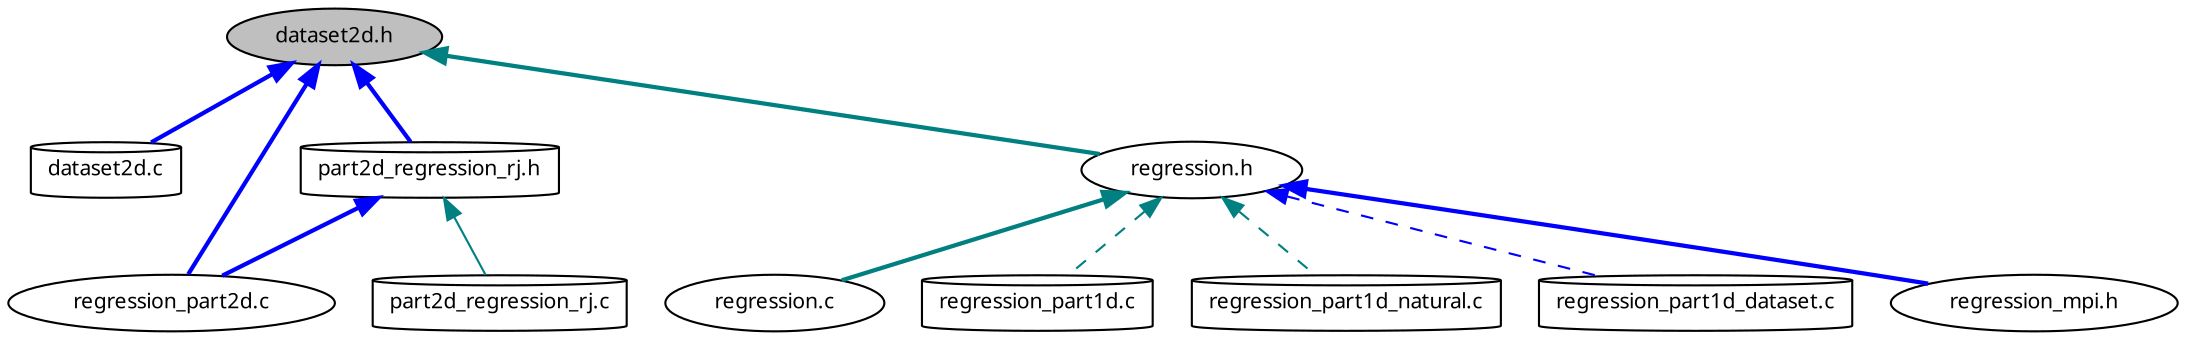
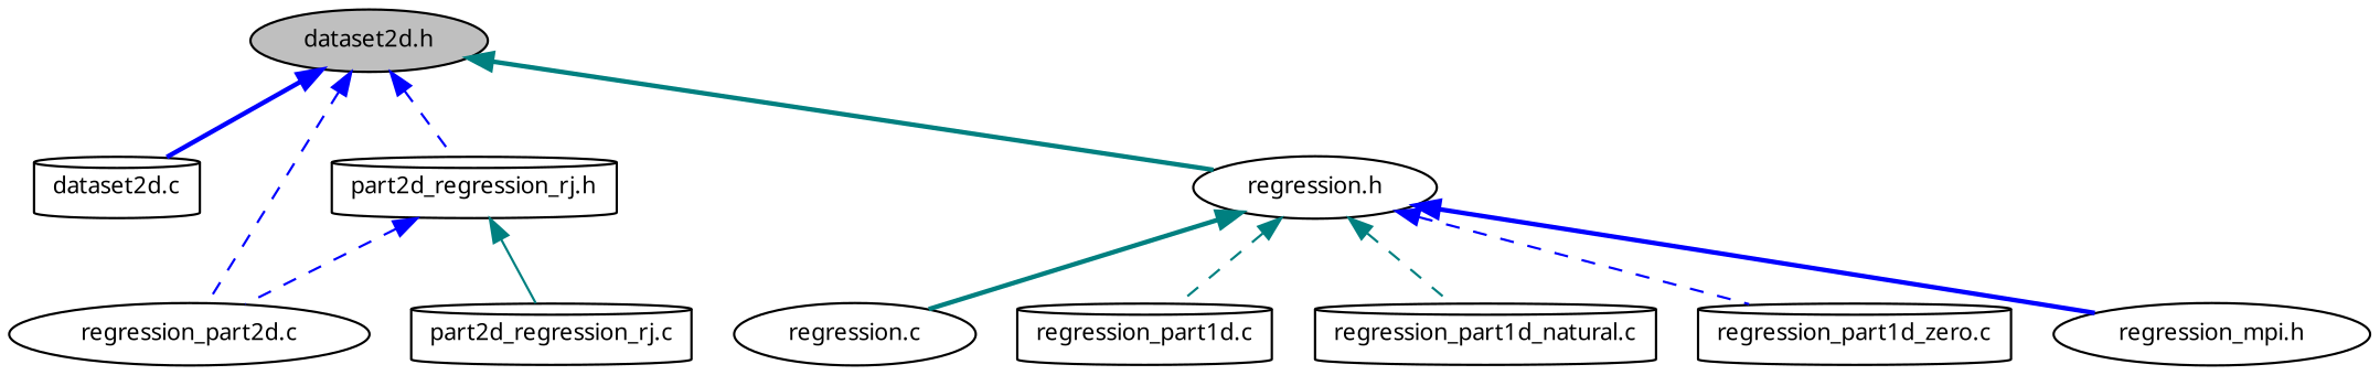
  digraph {
    node [color=black fillcolor=white fontname="FreeSans.ttf" fontsize=10 shape=cylinder style=filled]
    edge [color=blue dir=back fontname="FreeSans.ttf" fontsize=10 labelfontname="FreeSans.ttf" labelfontsize=10 style=bold]
    n1 [fillcolor=grey75 fontcolor=black height=0.2 label="dataset2d.h" shape=ellipse width=0.4]
    n2 [height=0.2 label="dataset2d.c" width=0.4]
    n3 [height=0.2 label="regression_part2d.c" shape=ellipse width=0.4]
    n4 [height=0.2 label="part2d_regression_rj.h" width=0.4]
    n5 [height=0.2 label="regression.h" shape=ellipse width=0.4]
    n6 [height=0.2 label="part2d_regression_rj.c" width=0.4]
    n7 [height=0.2 label="regression.c" shape=ellipse width=0.4]
    n8 [height=0.2 label="regression_part1d.c" width=0.4]
    n9 [height=0.2 label="regression_part1d_natural.c" width=0.4]
-   n10 [height=0.2 label="regression_part1d_dataset.c" width=0.4]
+   n10 [height=0.2 label="regression_part1d_zero.c" width=0.4]
    n11 [height=0.2 label="regression_mpi.h" shape=ellipse width=0.4]
    n1 -> n2
-   n1 -> n3
-   n1 -> n4
+   n1 -> n3 [style=dashed]
+   n1 -> n4 [style=dashed]
    n1 -> n5 [color=teal]
-   n4 -> n3
+   n4 -> n3 [style=dashed]
    n4 -> n6 [color=teal style=solid]
    n5 -> n7 [color=teal]
    n5 -> n8 [color=teal style=dashed]
    n5 -> n9 [color=teal style=dashed]
    n5 -> n10 [style=dashed]
    n5 -> n11
  }
